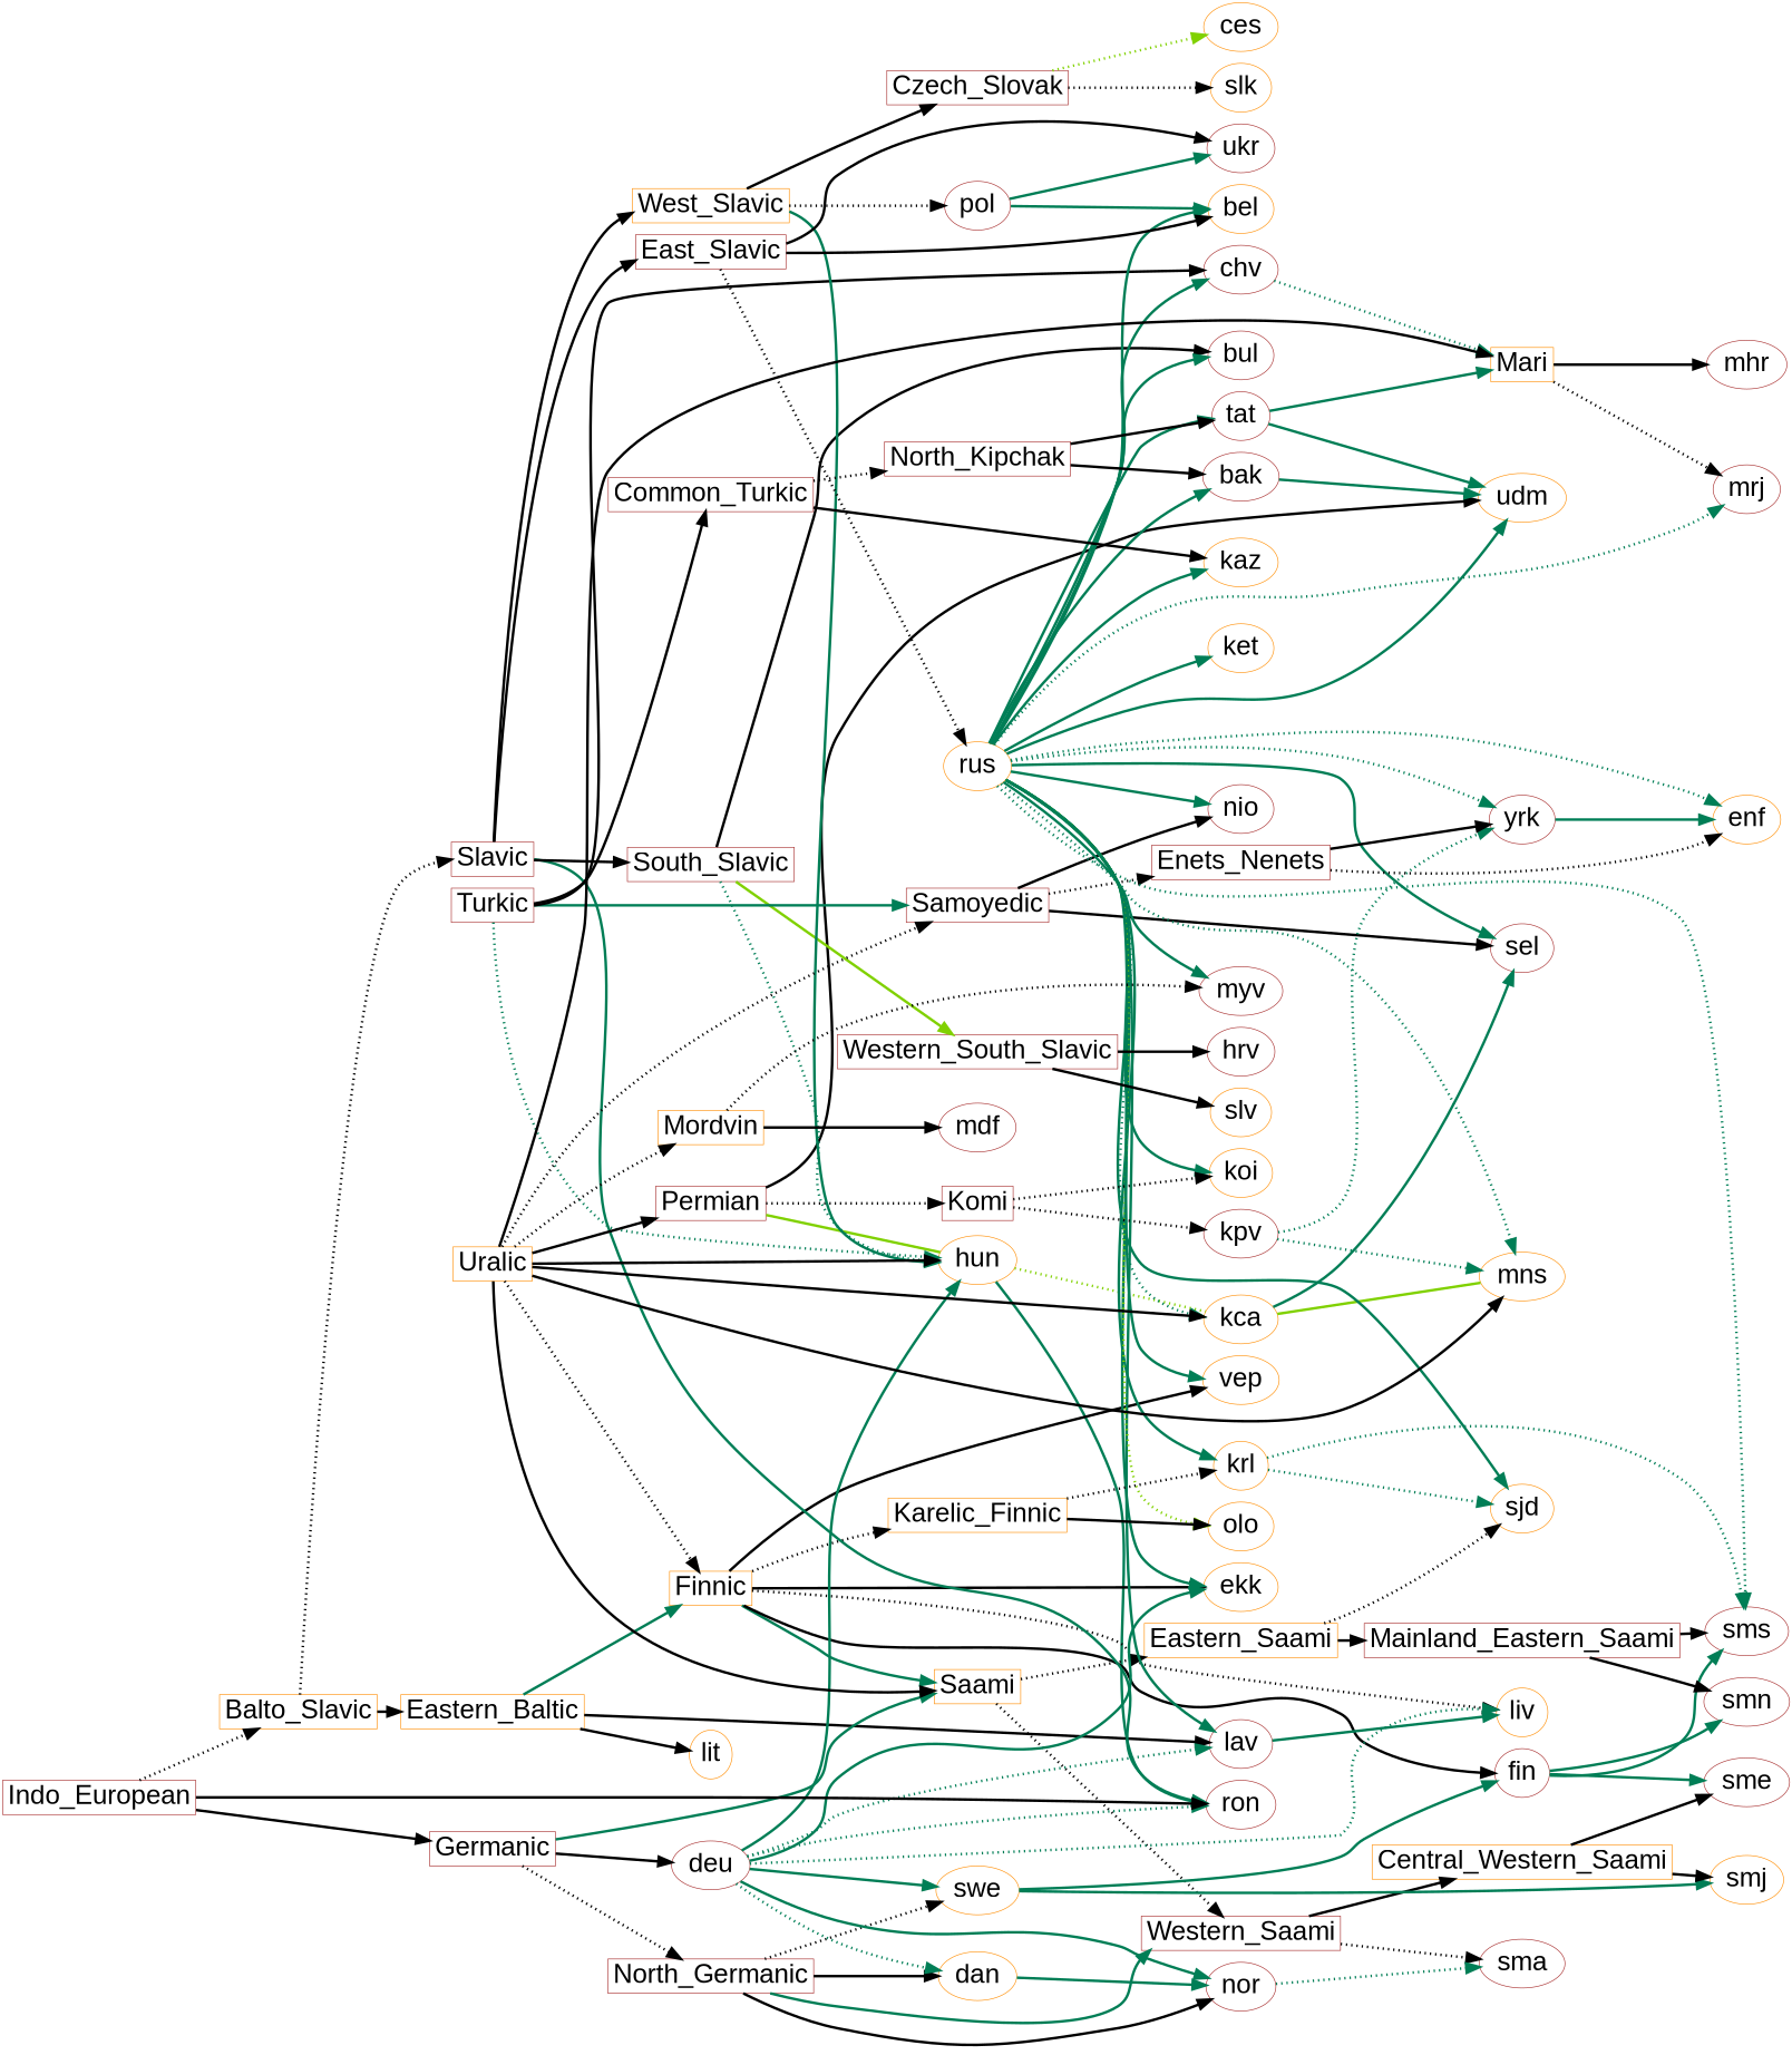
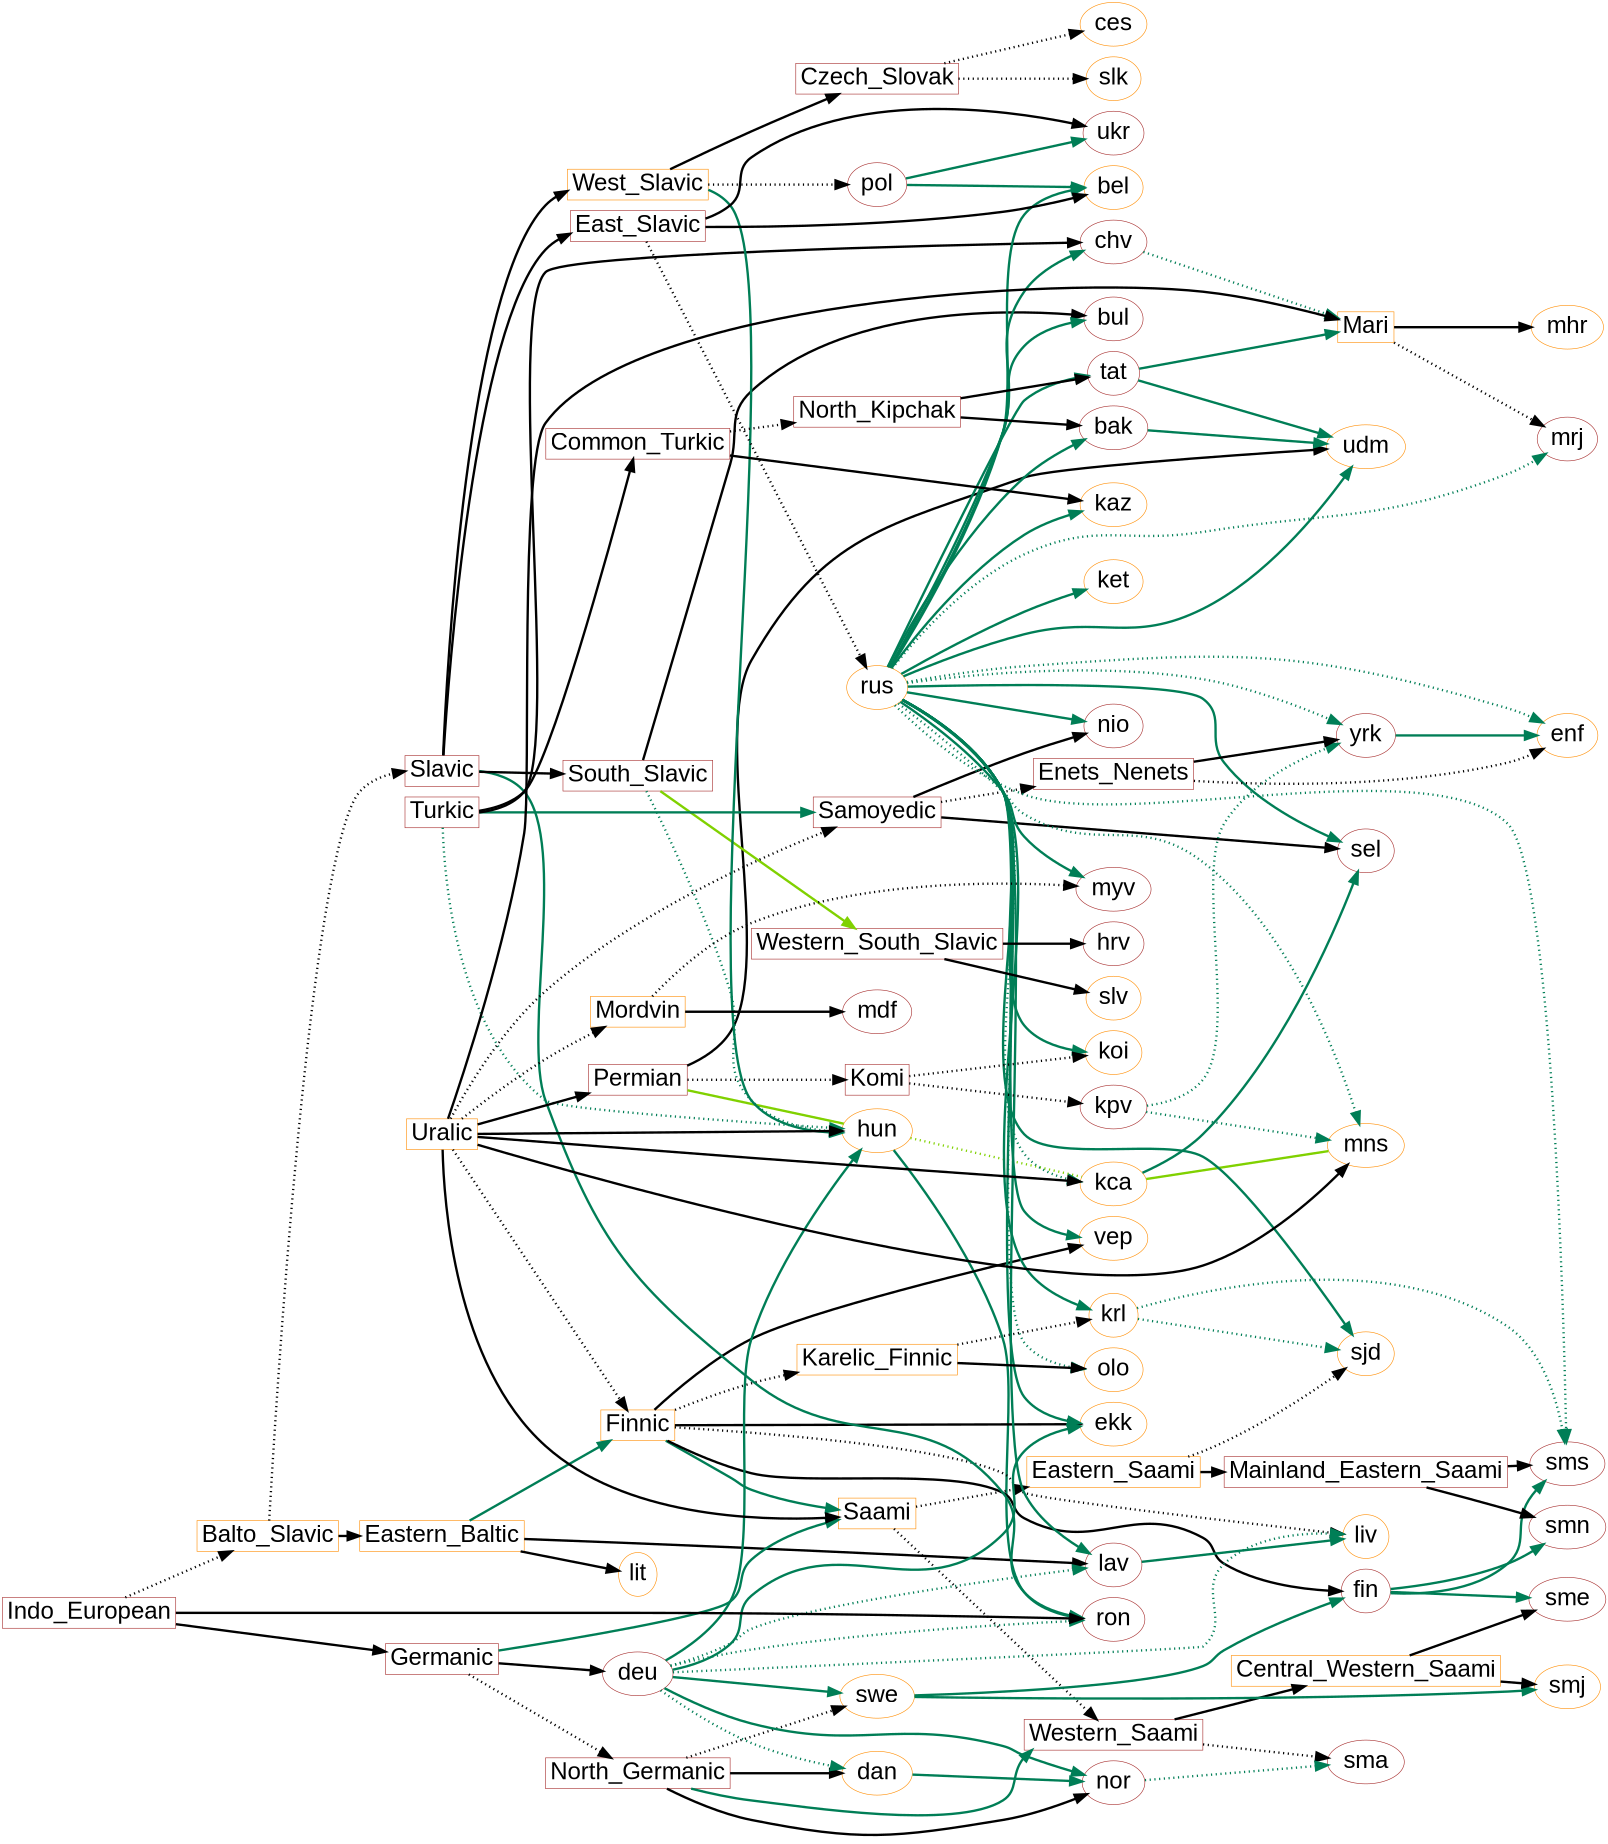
  digraph {
    rankdir=LR
    splines=true
    node [color=brown fontcolor=black fontname=Arial fontsize=40]
    edge [color="#000000ff" penwidth=4 style=bold arrowsize=2]
    Permian [height=0.05 shape=box width=0.1]
    hun [color=darkorange height=0.05 width=0.1]
    kca [color=darkorange height=0.05 width=0.1]
    mns [color=darkorange height=0.05 width=0.1]
    Eastern_Baltic [color=darkorange height=0.05 shape=box width=0.1]
    Finnic [color=darkorange height=0.05 shape=box width=0.1]
    Saami [color=darkorange height=0.05 shape=box width=0.1]
    Germanic [height=0.05 shape=box width=0.1]
    Mari [color=darkorange height=0.05 shape=box width=0.1]
    North_Germanic [height=0.05 shape=box width=0.1]
    Western_Saami [height=0.05 shape=box width=0.1]
    Samoyedic [height=0.05 shape=box width=0.1]
    Slavic [height=0.05 shape=box width=0.1]
    ron [height=0.05 width=0.1]
    South_Slavic [height=0.05 shape=box width=0.1]
    Turkic [height=0.05 shape=box width=0.1]
    West_Slavic [color=darkorange height=0.05 shape=box width=0.1]
    bak [height=0.05 width=0.1]
    udm [color=darkorange height=0.05 width=0.1]
    bel [color=darkorange height=0.05 width=0.1]
    bul [height=0.05 width=0.1]
    chv [height=0.05 width=0.1]
    dan [color=darkorange height=0.05 width=0.1]
    nor [height=0.05 width=0.1]
    deu [height=0.05 width=0.1]
    ekk [color=darkorange height=0.05 width=0.1]
    lav [height=0.05 width=0.1]
    liv [color=darkorange height=0.05 width=0.1]
    swe [color=darkorange height=0.05 width=0.1]
    enf [color=darkorange height=0.05 width=0.1]
    fin [height=0.05 width=0.1]
    sme [height=0.05 width=0.1]
    smn [height=0.05 width=0.1]
    sms [height=0.05 width=0.1]
    kaz [color=darkorange height=0.05 width=0.1]
    sel [height=0.05 width=0.1]
    ket [color=darkorange height=0.05 width=0.1]
    koi [color=darkorange height=0.05 width=0.1]
    kpv [height=0.05 width=0.1]
    yrk [height=0.05 width=0.1]
    krl [color=darkorange height=0.05 width=0.1]
    sjd [color=darkorange height=0.05 width=0.1]
    mrj [height=0.05 width=0.1]
    myv [height=0.05 width=0.1]
    nio [height=0.05 width=0.1]
    sma [height=0.05 width=0.1]
    olo [color=darkorange height=0.05 width=0.1]
    pol [height=0.05 width=0.1]
    ukr [height=0.05 width=0.1]
    rus [color=darkorange height=0.05 width=0.1]
    tat [height=0.05 width=0.1]
    vep [color=darkorange height=0.05 width=0.1]
    smj [color=darkorange height=0.05 width=0.1]
    Balto_Slavic [color=darkorange height=0.05 shape=box width=0.1]
    Central_Western_Saami [color=darkorange height=0.05 shape=box width=0.1]
    Common_Turkic [height=0.05 shape=box width=0.1]
    North_Kipchak [height=0.05 shape=box width=0.1]
    Czech_Slovak [height=0.05 shape=box width=0.1]
    ces [color=darkorange height=0.05 width=0.1]
    slk [color=darkorange height=0.05 width=0.1]
    East_Slavic [height=0.05 shape=box width=0.1]
    lit [color=darkorange height=0.05 width=0.1]
    Eastern_Saami [color=darkorange height=0.05 shape=box width=0.1]
    Mainland_Eastern_Saami [height=0.05 shape=box width=0.1]
    Enets_Nenets [height=0.05 shape=box width=0.1]
    Karelic_Finnic [color=darkorange height=0.05 shape=box width=0.1]
    Indo_European [height=0.05 shape=box width=0.1]
    Komi [height=0.05 shape=box width=0.1]
-   mhr [height=0.05 width=0.1]
+   mhr [color=darkorange height=0.05 width=0.1]
    Mordvin [color=darkorange height=0.05 shape=box width=0.1]
    mdf [height=0.05 width=0.1]
    Western_South_Slavic [height=0.05 shape=box width=0.1]
    Uralic [color=darkorange height=0.05 shape=box width=0.1]
    hrv [height=0.05 width=0.1]
    slv [color=darkorange height=0.05 width=0.1]
    subgraph sub_1 {
    }
    subgraph sub_2 {
      Permian
      hun
      kca
      mns
    }
    subgraph sub_3 {
      hun
      kca
      mns
      Eastern_Baltic
      Finnic
      Saami
      Germanic
      Mari
      North_Germanic
      Western_Saami
      Samoyedic
      Slavic
      ron
      South_Slavic
      Turkic
      West_Slavic
      bak
      udm
      bel
      bul
      chv
      dan
      nor
      deu
      ekk
      lav
      liv
      swe
      enf
      fin
      sme
      smn
      sms
      kaz
      sel
      ket
      koi
      kpv
      yrk
      krl
      sjd
      mrj
      myv
      nio
      sma
      olo
      pol
      ukr
      rus
      tat
      vep
      smj
    }
    subgraph sub_4 {
      Permian
      hun
      kca
      mns
      Eastern_Baltic
      Finnic
      Saami
      Germanic
      Mari
      North_Germanic
      Western_Saami
      Samoyedic
      Slavic
      ron
      South_Slavic
      Turkic
      West_Slavic
      bak
      udm
      bel
      bul
      chv
      dan
      nor
      deu
      ekk
      lav
      liv
      swe
      enf
      fin
      sme
      smn
      sms
      kaz
      sel
      koi
      kpv
      yrk
      krl
      sjd
      mrj
      myv
      nio
      sma
      olo
      pol
      ukr
      rus
      tat
      vep
      smj
      Balto_Slavic
      Central_Western_Saami
      Common_Turkic
      North_Kipchak
      Czech_Slovak
      ces
      slk
      East_Slavic
      lit
      Eastern_Saami
      Mainland_Eastern_Saami
      Enets_Nenets
      Karelic_Finnic
      Indo_European
      Komi
      mhr
      Mordvin
      mdf
      Western_South_Slavic
      Uralic
      hrv
      slv
    }
    Permian -> hun [color="#80d100ff" dir=none arrowsize=""]
    Permian -> udm [style=solid]
    Permian -> Komi [style=dotted]
    hun -> kca [color="#80d100ff" dir=none style=dotted arrowsize=""]
    hun -> ron [color="#007e56ff"]
    kca -> mns [color="#80d100ff" dir=none arrowsize=""]
    kca -> sel [color="#007e56ff"]
    Eastern_Baltic -> Finnic [color="#007e56ff"]
    Eastern_Baltic -> lav [style=solid]
    Eastern_Baltic -> lit
    Finnic -> Saami [color="#007e56ff" style=solid]
    Finnic -> ekk
    Finnic -> liv [style=dotted]
    Finnic -> fin
    Finnic -> vep
    Finnic -> Karelic_Finnic [style=dotted]
    Saami -> Western_Saami [style=dotted]
    Saami -> Eastern_Saami [style=dotted]
    Germanic -> Saami [color="#007e56ff" style=solid]
    Germanic -> North_Germanic [style=dotted]
    Germanic -> deu [style=solid]
    Mari -> mrj [style=dotted]
    Mari -> mhr
    North_Germanic -> Western_Saami [color="#007e56ff"]
    North_Germanic -> dan [style=solid]
    North_Germanic -> nor [style=solid]
    North_Germanic -> swe [style=dotted]
    Western_Saami -> sma [style=dotted]
    Western_Saami -> Central_Western_Saami
    Samoyedic -> sel
    Samoyedic -> nio [style=solid]
    Samoyedic -> Enets_Nenets [style=dotted]
    Slavic -> ron [color="#007e56ff"]
    Slavic -> South_Slavic
    Slavic -> West_Slavic
    Slavic -> East_Slavic
    South_Slavic -> hun [color="#007e56ff" style=dotted]
    South_Slavic -> bul
    South_Slavic -> Western_South_Slavic [color="#80d100ff" style=solid]
    Turkic -> hun [color="#007e56ff" style=dotted]
    Turkic -> Samoyedic [color="#007e56ff"]
    Turkic -> chv
    Turkic -> Common_Turkic
    West_Slavic -> hun [color="#007e56ff" style=solid]
    West_Slavic -> pol [style=dotted]
    West_Slavic -> Czech_Slovak
    bak -> udm [color="#007e56ff" style=solid]
    chv -> Mari [color="#007e56ff" style=dotted]
    dan -> nor [color="#007e56ff"]
    nor -> sma [color="#007e56ff" style=dotted]
    deu -> hun [color="#007e56ff" style=solid]
    deu -> ron [color="#007e56ff" style=dotted]
    deu -> dan [color="#007e56ff" style=dotted]
    deu -> nor [color="#007e56ff" style=solid]
    deu -> ekk [color="#007e56ff"]
    deu -> lav [color="#007e56ff" style=dotted]
    deu -> liv [color="#007e56ff" style=dotted]
    deu -> swe [color="#007e56ff"]
    lav -> liv [color="#007e56ff" style=solid]
    swe -> fin [color="#007e56ff"]
    swe -> smj [color="#007e56ff" style=solid]
    fin -> sme [color="#007e56ff"]
    fin -> smn [color="#007e56ff" style=solid]
    fin -> sms [color="#007e56ff"]
    kpv -> mns [color="#007e56ff" style=dotted]
    kpv -> yrk [color="#007e56ff" style=dotted]
    yrk -> enf [color="#007e56ff" style=solid]
    krl -> sms [color="#007e56ff" style=dotted]
    krl -> sjd [color="#007e56ff" style=dotted]
    pol -> bel [color="#007e56ff"]
    pol -> ukr [color="#007e56ff" style=solid]
    rus -> kca [color="#007e56ff" style=dotted]
    rus -> mns [color="#007e56ff" style=dotted]
    rus -> bak [color="#007e56ff"]
    rus -> udm [color="#007e56ff" style=solid]
    rus -> bel [color="#007e56ff"]
    rus -> bul [color="#007e56ff"]
    rus -> chv [color="#007e56ff" style=solid]
    rus -> ekk [color="#007e56ff"]
    rus -> lav [color="#007e56ff" style=solid]
    rus -> enf [color="#007e56ff" style=dotted]
    rus -> sms [color="#007e56ff" style=dotted]
    rus -> kaz [color="#007e56ff" style=solid]
    rus -> sel [color="#007e56ff"]
    rus -> ket [color="#007e56ff"]
    rus -> koi [color="#007e56ff" style=solid]
    rus -> yrk [color="#007e56ff" style=dotted]
    rus -> krl [color="#007e56ff"]
    rus -> sjd [color="#007e56ff" style=solid]
    rus -> mrj [color="#007e56ff" style=dotted]
    rus -> myv [color="#007e56ff"]
    rus -> nio [color="#007e56ff" style=solid]
-   rus -> olo [color="#80d100ff" style=dotted]
+   rus -> olo [color="#007e56ff" style=dotted]
    rus -> tat [color="#007e56ff"]
    rus -> vep [color="#007e56ff"]
    tat -> Mari [color="#007e56ff" style=solid]
    tat -> udm [color="#007e56ff" style=solid]
    Balto_Slavic -> Eastern_Baltic [style=solid]
    Balto_Slavic -> Slavic [style=dotted]
    Central_Western_Saami -> sme
    Central_Western_Saami -> smj [style=solid]
    Common_Turkic -> kaz [style=solid]
    Common_Turkic -> North_Kipchak [style=dotted]
    North_Kipchak -> bak
    North_Kipchak -> tat [style=solid]
-   Czech_Slovak -> ces [color="#80d100ff" style=dotted]
+   Czech_Slovak -> ces [style=dotted]
    Czech_Slovak -> slk [style=dotted]
    East_Slavic -> bel
    East_Slavic -> ukr [style=solid]
    East_Slavic -> rus [style=dotted]
    Eastern_Saami -> sjd [style=dotted]
    Eastern_Saami -> Mainland_Eastern_Saami [style=solid]
    Mainland_Eastern_Saami -> smn
    Mainland_Eastern_Saami -> sms [style=solid]
    Enets_Nenets -> enf [style=dotted]
    Enets_Nenets -> yrk
    Karelic_Finnic -> krl [style=dotted]
    Karelic_Finnic -> olo
    Indo_European -> Germanic
    Indo_European -> ron [style=solid]
    Indo_European -> Balto_Slavic [style=dotted]
    Komi -> koi [style=dotted]
    Komi -> kpv [style=dotted]
    Mordvin -> myv [style=dotted]
    Mordvin -> mdf
    Western_South_Slavic -> hrv
    Western_South_Slavic -> slv [style=solid]
    Uralic -> Permian
    Uralic -> hun
    Uralic -> kca
    Uralic -> mns [style=solid]
    Uralic -> Finnic [style=dotted]
    Uralic -> Saami [style=solid]
    Uralic -> Mari [style=solid]
    Uralic -> Samoyedic [style=dotted]
    Uralic -> Mordvin [style=dotted]
  }
